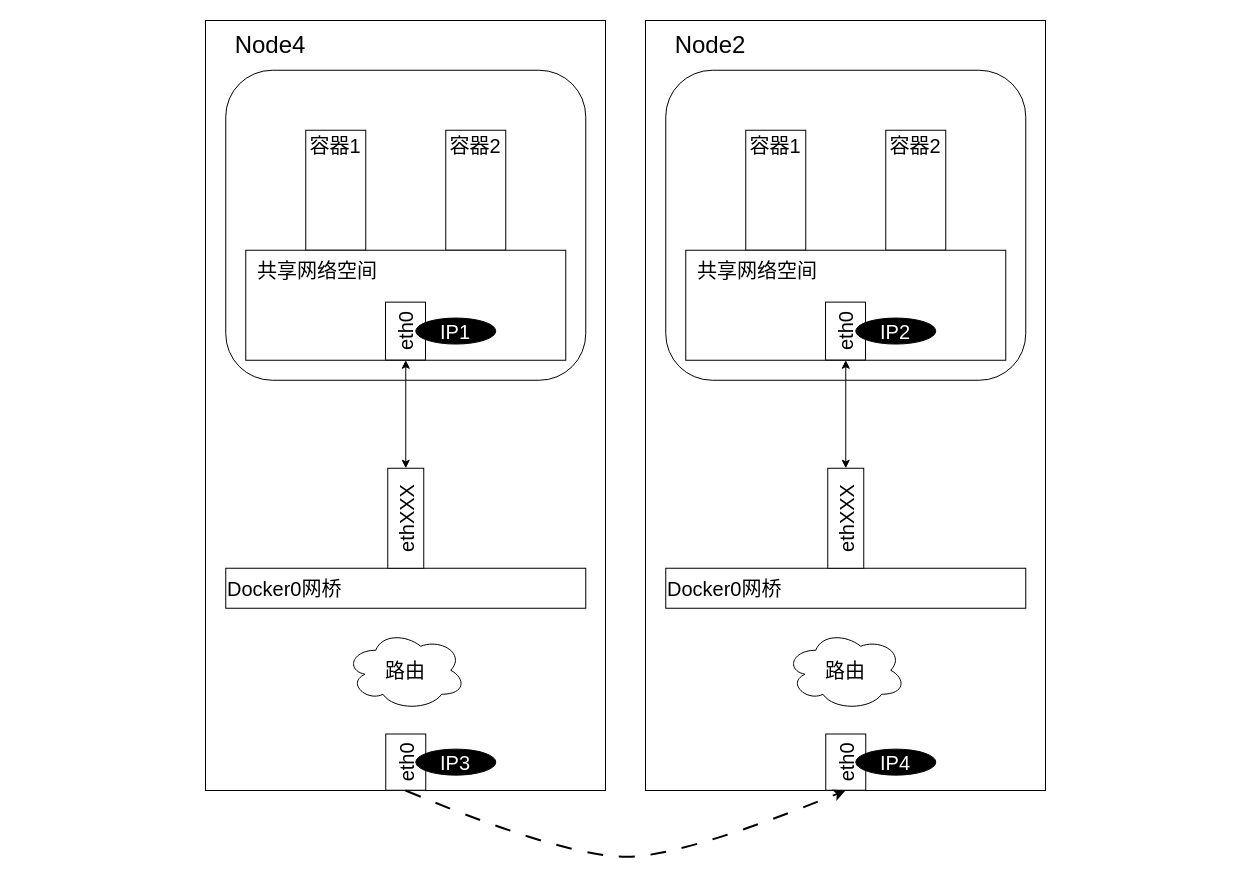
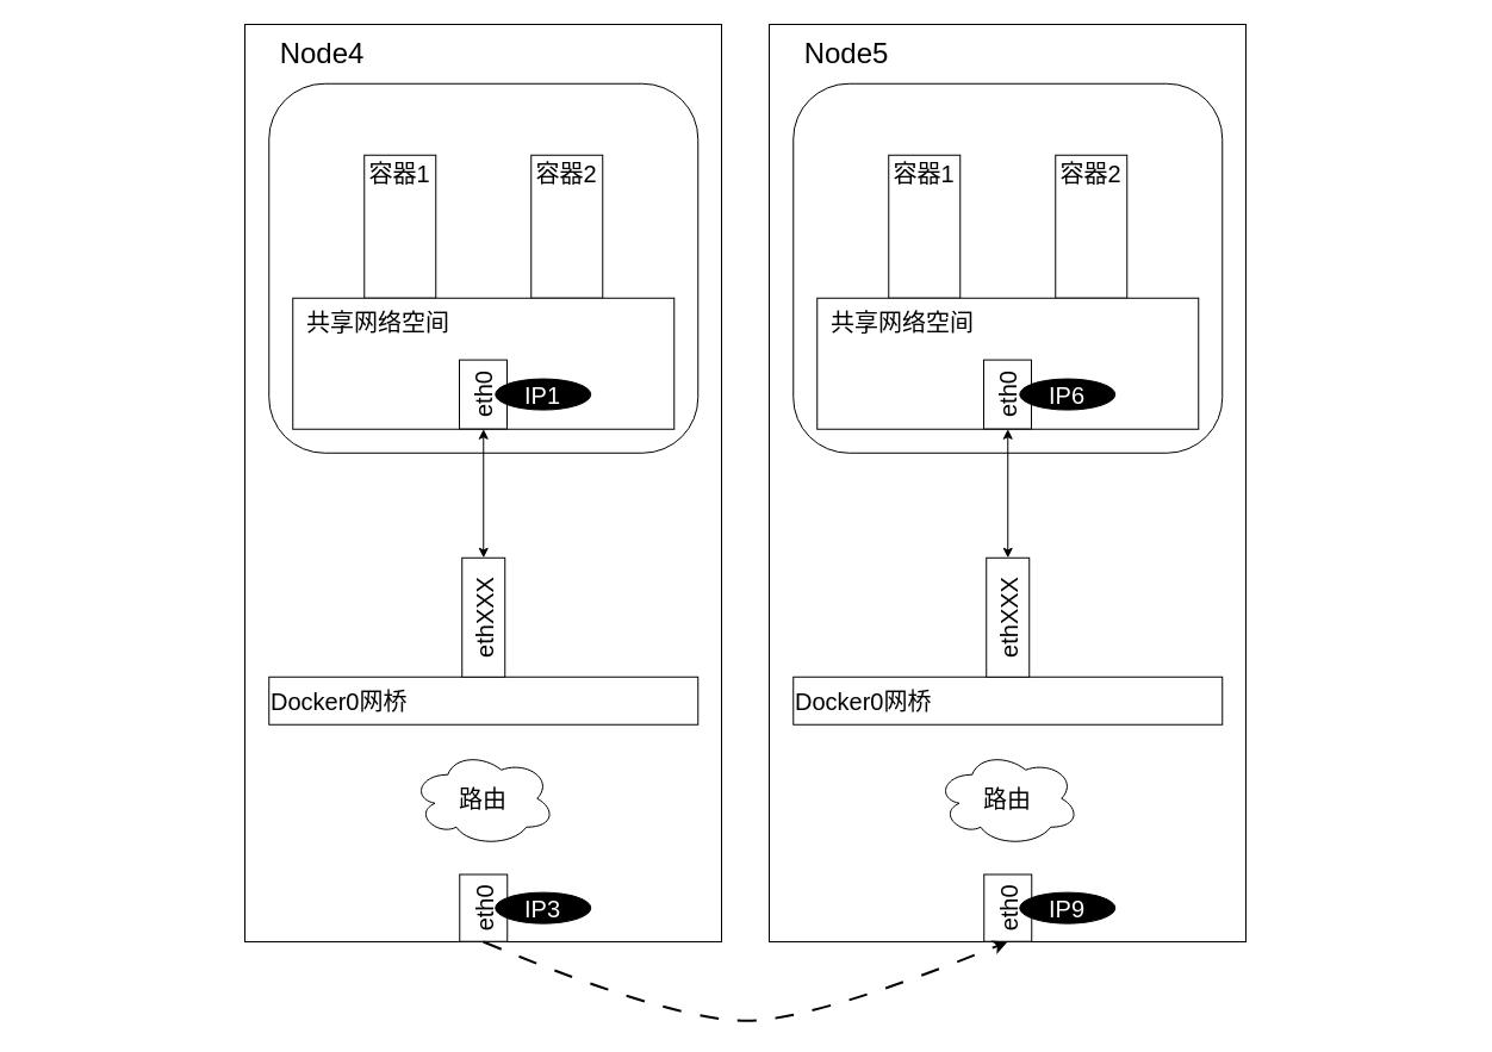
  <mxCell id="0" />
  <mxCell id="1" parent="0" />
  <mxCell id="2" value="" style="group" vertex="1" connectable="0" parent="1"><mxGeometry x="205" y="20" width="840" height="841" as="geometry" /></mxCell>
  <mxCell id="3" value="" style="group" vertex="1" connectable="0" parent="2"><mxGeometry x="440" width="400" height="770" as="geometry" /></mxCell>
  <mxCell id="4" value="" style="rounded=1;whiteSpace=wrap;html=1;fillColor=none;container=0;" vertex="1" parent="3"><mxGeometry x="20.25" y="49.75" width="360" height="310" as="geometry" /></mxCell>
  <mxCell id="5" value="" style="rounded=0;whiteSpace=wrap;html=1;rotation=90;fillColor=none;container=0;" vertex="1" parent="3"><mxGeometry x="-185" y="185" width="770" height="400" as="geometry" /></mxCell>
  <mxCell id="6" value="" style="rounded=0;whiteSpace=wrap;html=1;rotation=90;container=0;" vertex="1" parent="3"><mxGeometry x="70.25" y="139.75" width="120" height="60" as="geometry" /></mxCell>
  <mxCell id="7" value="" style="rounded=0;whiteSpace=wrap;html=1;rotation=90;container=0;" vertex="1" parent="3"><mxGeometry x="210.25" y="139.75" width="120" height="60" as="geometry" /></mxCell>
  <mxCell id="8" value="容器1" style="text;html=1;strokeColor=none;fillColor=none;align=center;verticalAlign=middle;whiteSpace=wrap;rounded=0;fontSize=20;container=0;" vertex="1" parent="3"><mxGeometry x="100.25" y="109.75" width="60" height="30" as="geometry" /></mxCell>
  <mxCell id="9" value="容器2" style="text;html=1;strokeColor=none;fillColor=none;align=center;verticalAlign=middle;whiteSpace=wrap;rounded=0;fontSize=20;container=0;" vertex="1" parent="3"><mxGeometry x="240.25" y="109.75" width="60" height="30" as="geometry" /></mxCell>
  <mxCell id="10" value="" style="rounded=0;whiteSpace=wrap;html=1;container=0;" vertex="1" parent="3"><mxGeometry x="40.25" y="229.75" width="320" height="110" as="geometry" /></mxCell>
  <mxCell id="11" value="共享网络空间" style="text;html=1;strokeColor=none;fillColor=none;align=left;verticalAlign=middle;whiteSpace=wrap;rounded=0;fontSize=20;container=0;" vertex="1" parent="3"><mxGeometry x="50.25" y="229.75" width="130" height="40" as="geometry" /></mxCell>
  <mxCell id="12" value="Docker0网桥" style="rounded=0;whiteSpace=wrap;html=1;align=left;fontSize=20;container=0;" vertex="1" parent="3"><mxGeometry x="20.25" y="547.75" width="360" height="40" as="geometry" /></mxCell>
  <mxCell id="13" value="ethXXX" style="rounded=0;whiteSpace=wrap;html=1;fontSize=20;rotation=-90;container=0;" vertex="1" parent="3"><mxGeometry x="150.25" y="479.75" width="100" height="36" as="geometry" /></mxCell>
  <mxCell id="14" value="" style="endArrow=classic;startArrow=classic;html=1;rounded=0;entryX=0.5;entryY=1;entryDx=0;entryDy=0;exitX=1;exitY=0.5;exitDx=0;exitDy=0;" edge="1" parent="3" source="13" target="10"><mxGeometry width="50" height="50" relative="1" as="geometry"><mxPoint x="-19.75" y="469.75" as="sourcePoint" /><mxPoint x="30.25" y="419.75" as="targetPoint" /></mxGeometry></mxCell>
  <mxCell id="15" value="路由" style="ellipse;shape=cloud;whiteSpace=wrap;html=1;fontSize=20;container=0;" vertex="1" parent="3"><mxGeometry x="140.25" y="609.75" width="120" height="80" as="geometry" /></mxCell>
- <mxCell id="16" value="Node2" style="text;html=1;strokeColor=none;fillColor=none;align=center;verticalAlign=middle;whiteSpace=wrap;rounded=0;fontSize=24;container=0;" vertex="1" parent="3"><mxGeometry x="20.25" y="9.75" width="90" height="30" as="geometry" /></mxCell>
+ <mxCell id="16" value="Node5" style="text;html=1;strokeColor=none;fillColor=none;align=center;verticalAlign=middle;whiteSpace=wrap;rounded=0;fontSize=24;container=0;" vertex="1" parent="3"><mxGeometry x="20.25" y="9.75" width="90" height="30" as="geometry" /></mxCell>
  <mxCell id="17" value="&lt;font style=&quot;font-size: 20px;&quot;&gt;eth0&lt;/font&gt;" style="rounded=0;whiteSpace=wrap;html=1;rotation=-90;" vertex="1" parent="3"><mxGeometry x="172.13" y="721.63" width="56.25" height="40" as="geometry" /></mxCell>
  <mxCell id="18" value="&lt;font style=&quot;font-size: 20px;&quot;&gt;eth0&lt;/font&gt;" style="rounded=0;whiteSpace=wrap;html=1;rotation=-90;" vertex="1" parent="3"><mxGeometry x="171.06" y="290.56" width="57.87" height="40" as="geometry" /></mxCell>
- <mxCell id="19" value="&lt;font color=&quot;#ffffff&quot; style=&quot;font-size: 20px;&quot;&gt;IP4&lt;/font&gt;" style="ellipse;whiteSpace=wrap;html=1;fillColor=#000000;" vertex="1" parent="3"><mxGeometry x="210.25" y="728.63" width="80" height="26" as="geometry" /></mxCell>
- <mxCell id="20" value="&lt;font color=&quot;#ffffff&quot; style=&quot;font-size: 20px;&quot;&gt;IP2&lt;/font&gt;" style="ellipse;whiteSpace=wrap;html=1;fillColor=#000000;" vertex="1" parent="3"><mxGeometry x="210.25" y="297.56" width="80" height="26" as="geometry" /></mxCell>
+ <mxCell id="19" value="&lt;font color=&quot;#ffffff&quot; style=&quot;font-size: 20px;&quot;&gt;IP9&lt;/font&gt;" style="ellipse;whiteSpace=wrap;html=1;fillColor=#000000;" vertex="1" parent="3"><mxGeometry x="210.25" y="728.63" width="80" height="26" as="geometry" /></mxCell>
+ <mxCell id="20" value="&lt;font color=&quot;#ffffff&quot; style=&quot;font-size: 20px;&quot;&gt;IP6&lt;/font&gt;" style="ellipse;whiteSpace=wrap;html=1;fillColor=#000000;" vertex="1" parent="3"><mxGeometry x="210.25" y="297.56" width="80" height="26" as="geometry" /></mxCell>
  <mxCell id="21" value="" style="group" vertex="1" connectable="0" parent="2"><mxGeometry width="400" height="770" as="geometry" /></mxCell>
  <mxCell id="22" value="" style="rounded=1;whiteSpace=wrap;html=1;fillColor=none;container=0;" vertex="1" parent="21"><mxGeometry x="20.25" y="49.75" width="360" height="310" as="geometry" /></mxCell>
  <mxCell id="23" value="" style="rounded=0;whiteSpace=wrap;html=1;rotation=90;fillColor=none;container=0;" vertex="1" parent="21"><mxGeometry x="-185" y="185" width="770" height="400" as="geometry" /></mxCell>
  <mxCell id="24" value="" style="rounded=0;whiteSpace=wrap;html=1;rotation=90;container=0;" vertex="1" parent="21"><mxGeometry x="70.25" y="139.75" width="120" height="60" as="geometry" /></mxCell>
  <mxCell id="25" value="" style="rounded=0;whiteSpace=wrap;html=1;rotation=90;container=0;" vertex="1" parent="21"><mxGeometry x="210.25" y="139.75" width="120" height="60" as="geometry" /></mxCell>
  <mxCell id="26" value="容器1" style="text;html=1;strokeColor=none;fillColor=none;align=center;verticalAlign=middle;whiteSpace=wrap;rounded=0;fontSize=20;container=0;" vertex="1" parent="21"><mxGeometry x="100.25" y="109.75" width="60" height="30" as="geometry" /></mxCell>
  <mxCell id="27" value="容器2" style="text;html=1;strokeColor=none;fillColor=none;align=center;verticalAlign=middle;whiteSpace=wrap;rounded=0;fontSize=20;container=0;" vertex="1" parent="21"><mxGeometry x="240.25" y="109.75" width="60" height="30" as="geometry" /></mxCell>
  <mxCell id="28" value="" style="rounded=0;whiteSpace=wrap;html=1;container=0;" vertex="1" parent="21"><mxGeometry x="40.25" y="229.75" width="320" height="110" as="geometry" /></mxCell>
  <mxCell id="29" value="共享网络空间" style="text;html=1;strokeColor=none;fillColor=none;align=left;verticalAlign=middle;whiteSpace=wrap;rounded=0;fontSize=20;container=0;" vertex="1" parent="21"><mxGeometry x="50.25" y="229.75" width="130" height="40" as="geometry" /></mxCell>
  <mxCell id="30" value="Docker0网桥" style="rounded=0;whiteSpace=wrap;html=1;align=left;fontSize=20;container=0;" vertex="1" parent="21"><mxGeometry x="20.25" y="547.75" width="360" height="40" as="geometry" /></mxCell>
  <mxCell id="31" value="ethXXX" style="rounded=0;whiteSpace=wrap;html=1;fontSize=20;rotation=-90;container=0;" vertex="1" parent="21"><mxGeometry x="150.25" y="479.75" width="100" height="36" as="geometry" /></mxCell>
  <mxCell id="32" value="" style="endArrow=classic;startArrow=classic;html=1;rounded=0;entryX=0.5;entryY=1;entryDx=0;entryDy=0;exitX=1;exitY=0.5;exitDx=0;exitDy=0;" edge="1" parent="21" source="31" target="28"><mxGeometry width="50" height="50" relative="1" as="geometry"><mxPoint x="-19.75" y="469.75" as="sourcePoint" /><mxPoint x="30.25" y="419.75" as="targetPoint" /></mxGeometry></mxCell>
  <mxCell id="33" value="路由" style="ellipse;shape=cloud;whiteSpace=wrap;html=1;fontSize=20;container=0;" vertex="1" parent="21"><mxGeometry x="140.25" y="609.75" width="120" height="80" as="geometry" /></mxCell>
  <mxCell id="34" value="Node4" style="text;html=1;strokeColor=none;fillColor=none;align=center;verticalAlign=middle;whiteSpace=wrap;rounded=0;fontSize=24;container=0;" vertex="1" parent="21"><mxGeometry x="20.25" y="9.75" width="90" height="30" as="geometry" /></mxCell>
  <mxCell id="35" value="&lt;font style=&quot;font-size: 20px;&quot;&gt;eth0&lt;/font&gt;" style="rounded=0;whiteSpace=wrap;html=1;rotation=-90;" vertex="1" parent="21"><mxGeometry x="172.13" y="721.63" width="56.25" height="40" as="geometry" /></mxCell>
  <mxCell id="36" value="&lt;font style=&quot;font-size: 20px;&quot;&gt;eth0&lt;/font&gt;" style="rounded=0;whiteSpace=wrap;html=1;rotation=-90;" vertex="1" parent="21"><mxGeometry x="171.06" y="290.56" width="57.87" height="40" as="geometry" /></mxCell>
  <mxCell id="37" value="&lt;font color=&quot;#ffffff&quot; style=&quot;font-size: 20px;&quot;&gt;IP3&lt;br&gt;&lt;/font&gt;" style="ellipse;whiteSpace=wrap;html=1;fillColor=#000000;" vertex="1" parent="21"><mxGeometry x="210.25" y="728.63" width="80" height="26" as="geometry" /></mxCell>
  <mxCell id="38" value="&lt;font color=&quot;#ffffff&quot; style=&quot;font-size: 20px;&quot;&gt;IP1&lt;/font&gt;" style="ellipse;whiteSpace=wrap;html=1;fillColor=#000000;" vertex="1" parent="21"><mxGeometry x="210.25" y="297.56" width="80" height="26" as="geometry" /></mxCell>
  <mxCell id="39" value="" style="curved=1;endArrow=classic;html=1;rounded=0;entryX=1;entryY=0.5;entryDx=0;entryDy=0;exitX=1;exitY=0.5;exitDx=0;exitDy=0;startArrow=none;startFill=0;dashed=1;dashPattern=8 8;strokeWidth=2;" edge="1" parent="2" source="23" target="5"><mxGeometry width="50" height="50" relative="1" as="geometry"><mxPoint x="400" y="871" as="sourcePoint" /><mxPoint x="450" y="821" as="targetPoint" /><Array as="points"><mxPoint x="370" y="841" /><mxPoint x="490" y="831" /></Array></mxGeometry></mxCell>
